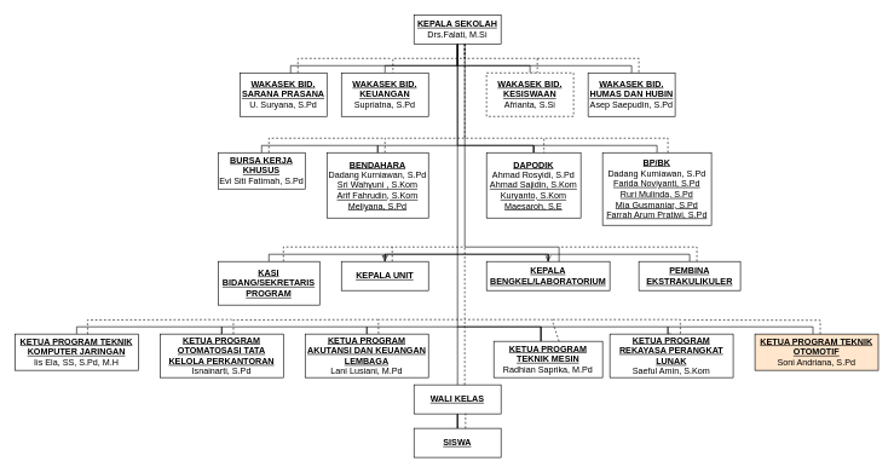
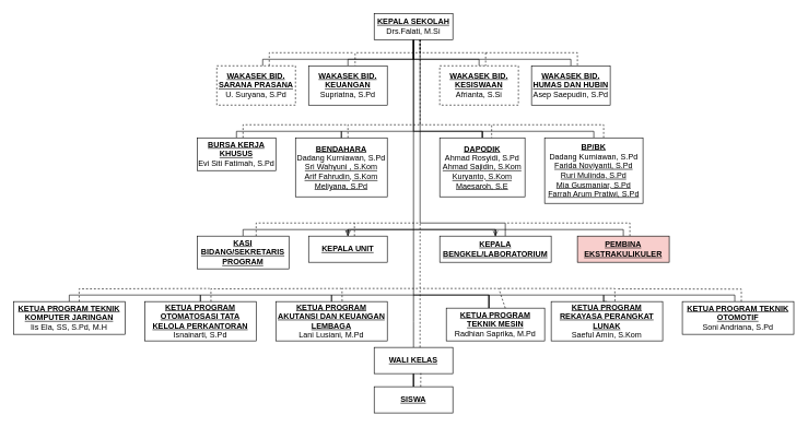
  <mxCell id="0" />
  <mxCell id="1" parent="0" />
  <mxCell id="2" style="edgeStyle=orthogonalEdgeStyle;rounded=0;orthogonalLoop=1;jettySize=auto;html=1;endArrow=none;endFill=0;" edge="1" parent="1" source="12" target="17"><mxGeometry relative="1" as="geometry"><Array as="points"><mxPoint x="630" y="90" /><mxPoint x="730" y="90" /></Array></mxGeometry></mxCell>
  <mxCell id="3" style="edgeStyle=orthogonalEdgeStyle;rounded=0;orthogonalLoop=1;jettySize=auto;html=1;entryX=0.5;entryY=0;entryDx=0;entryDy=0;endArrow=none;endFill=0;strokeWidth=1;" edge="1" parent="1" source="12" target="18"><mxGeometry relative="1" as="geometry"><Array as="points"><mxPoint x="630" y="90" /><mxPoint x="870" y="90" /></Array></mxGeometry></mxCell>
  <mxCell id="4" style="edgeStyle=orthogonalEdgeStyle;rounded=0;orthogonalLoop=1;jettySize=auto;html=1;endArrow=none;endFill=0;strokeWidth=1;" edge="1" parent="1" source="12" target="15"><mxGeometry relative="1" as="geometry"><Array as="points"><mxPoint x="630" y="90" /><mxPoint x="530" y="90" /></Array></mxGeometry></mxCell>
  <mxCell id="5" style="edgeStyle=orthogonalEdgeStyle;rounded=0;orthogonalLoop=1;jettySize=auto;html=1;entryX=0.583;entryY=0.167;entryDx=0;entryDy=0;entryPerimeter=0;endArrow=none;endFill=0;strokeWidth=1;" edge="1" parent="1" source="12" target="14"><mxGeometry relative="1" as="geometry"><Array as="points"><mxPoint x="630" y="90" /><mxPoint x="400" y="90" /></Array></mxGeometry></mxCell>
  <mxCell id="6" style="edgeStyle=orthogonalEdgeStyle;rounded=0;orthogonalLoop=1;jettySize=auto;html=1;endArrow=none;endFill=0;strokeWidth=1;" edge="1" parent="1" source="12" target="23"><mxGeometry relative="1" as="geometry"><Array as="points"><mxPoint x="630" y="200" /><mxPoint x="735" y="200" /></Array></mxGeometry></mxCell>
  <mxCell id="7" style="edgeStyle=orthogonalEdgeStyle;rounded=0;orthogonalLoop=1;jettySize=auto;html=1;endArrow=none;endFill=0;strokeWidth=1;" edge="1" parent="1" source="12" target="20"><mxGeometry relative="1" as="geometry"><Array as="points"><mxPoint x="630" y="200" /><mxPoint x="520" y="200" /></Array></mxGeometry></mxCell>
  <mxCell id="8" style="edgeStyle=orthogonalEdgeStyle;rounded=0;orthogonalLoop=1;jettySize=auto;html=1;entryX=0.5;entryY=0;entryDx=0;entryDy=0;endArrow=none;endFill=0;strokeWidth=1;dashed=1;" edge="1" parent="1" source="12" target="17"><mxGeometry relative="1" as="geometry"><Array as="points"><mxPoint x="640" y="80" /><mxPoint x="740" y="80" /><mxPoint x="740" y="100" /></Array></mxGeometry></mxCell>
  <mxCell id="9" style="edgeStyle=orthogonalEdgeStyle;rounded=0;orthogonalLoop=1;jettySize=auto;html=1;dashed=1;endArrow=none;endFill=0;strokeWidth=1;" edge="1" parent="1" source="12" target="15"><mxGeometry relative="1" as="geometry"><Array as="points"><mxPoint x="640" y="80" /><mxPoint x="541" y="80" /></Array></mxGeometry></mxCell>
  <mxCell id="10" style="edgeStyle=orthogonalEdgeStyle;rounded=0;orthogonalLoop=1;jettySize=auto;html=1;entryX=0.609;entryY=0.016;entryDx=0;entryDy=0;entryPerimeter=0;dashed=1;endArrow=none;endFill=0;strokeWidth=1;" edge="1" parent="1" source="12" target="23"><mxGeometry relative="1" as="geometry"><Array as="points"><mxPoint x="640" y="190" /><mxPoint x="749" y="190" /></Array></mxGeometry></mxCell>
  <mxCell id="11" style="edgeStyle=orthogonalEdgeStyle;rounded=0;orthogonalLoop=1;jettySize=auto;html=1;entryX=0.588;entryY=0.25;entryDx=0;entryDy=0;entryPerimeter=0;dashed=0;endArrow=none;endFill=0;strokeWidth=1;" edge="1" parent="1" source="12" target="33"><mxGeometry relative="1" as="geometry"><Array as="points"><mxPoint x="640" y="340" /><mxPoint x="770" y="340" /></Array></mxGeometry></mxCell>
  <mxCell id="12" value="&lt;b&gt;&lt;u&gt;KEPALA SEKOLAH&lt;br&gt;&lt;/u&gt;&lt;/b&gt;Drs.Falati, M.Si" style="rounded=0;whiteSpace=wrap;html=1;" parent="1" vertex="1"><mxGeometry x="570" y="20" width="120" height="40" as="geometry" /></mxCell>
  <mxCell id="13" value="" style="edgeStyle=orthogonalEdgeStyle;rounded=0;orthogonalLoop=1;jettySize=auto;html=1;dashed=1;endArrow=none;endFill=0;strokeWidth=1;" edge="1" parent="1" source="14"><mxGeometry relative="1" as="geometry"><mxPoint x="540" y="80" as="targetPoint" /><Array as="points"><mxPoint x="410" y="80" /><mxPoint x="540" y="80" /></Array></mxGeometry></mxCell>
- <mxCell id="14" value="&lt;u style=&quot;font-weight: bold;&quot;&gt;WAKASEK BID. SARANA PRASANA&lt;/u&gt;&lt;br&gt;&lt;div&gt;U. Suryana, S.Pd&lt;/div&gt;" style="rounded=0;whiteSpace=wrap;html=1;" parent="1" vertex="1"><mxGeometry x="330" y="100" width="120" height="60" as="geometry" /></mxCell>
+ <mxCell id="14" value="&lt;u style=&quot;font-weight: bold;&quot;&gt;WAKASEK BID. SARANA PRASANA&lt;/u&gt;&lt;br&gt;&lt;div&gt;U. Suryana, S.Pd&lt;/div&gt;" style="rounded=0;whiteSpace=wrap;html=1;dashed=1;" parent="1" vertex="1"><mxGeometry x="330" y="100" width="120" height="60" as="geometry" /></mxCell>
  <mxCell id="15" value="&lt;u style=&quot;font-weight: bold;&quot;&gt;WAKASEK BID. KEUANGAN&lt;/u&gt;&lt;br&gt;&lt;div&gt;&lt;div&gt;Supriatna, S.Pd&lt;/div&gt;&lt;/div&gt;" style="rounded=0;whiteSpace=wrap;html=1;" parent="1" vertex="1"><mxGeometry x="470" y="100" width="120" height="60" as="geometry" /></mxCell>
  <mxCell id="16" value="" style="edgeStyle=orthogonalEdgeStyle;rounded=0;orthogonalLoop=1;jettySize=auto;html=1;dashed=1;endArrow=none;endFill=0;strokeWidth=1;" edge="1" parent="1" target="18"><mxGeometry relative="1" as="geometry"><mxPoint x="740" y="80" as="sourcePoint" /><Array as="points"><mxPoint x="740" y="80" /><mxPoint x="880" y="80" /></Array></mxGeometry></mxCell>
  <mxCell id="17" value="&lt;u style=&quot;font-weight: bold;&quot;&gt;WAKASEK BID. KESISWAAN&lt;/u&gt;&lt;br&gt;&lt;div&gt;&lt;div&gt;Afrianta, S.Si&lt;/div&gt;&lt;/div&gt;" style="rounded=0;whiteSpace=wrap;html=1;dashed=1;" parent="1" vertex="1"><mxGeometry x="670" y="100" width="120" height="60" as="geometry" /></mxCell>
  <mxCell id="18" value="&lt;u style=&quot;font-weight: bold;&quot;&gt;WAKASEK BID. HUMAS DAN HUBIN&lt;/u&gt;&lt;br&gt;&lt;div&gt;&lt;div&gt;Asep Saepudin, S.Pd&lt;/div&gt;&lt;/div&gt;" style="rounded=0;whiteSpace=wrap;html=1;" parent="1" vertex="1"><mxGeometry x="810" y="100" width="120" height="60" as="geometry" /></mxCell>
  <mxCell id="19" style="edgeStyle=orthogonalEdgeStyle;rounded=0;orthogonalLoop=1;jettySize=auto;html=1;dashed=1;endArrow=none;endFill=0;strokeWidth=1;" edge="1" parent="1" source="20"><mxGeometry relative="1" as="geometry"><mxPoint x="640" y="190" as="targetPoint" /><Array as="points"><mxPoint x="530" y="190" /></Array></mxGeometry></mxCell>
  <mxCell id="20" value="&lt;u style=&quot;font-weight: bold;&quot;&gt;BENDAHARA&lt;/u&gt;&lt;br&gt;&lt;div style=&quot;&quot;&gt;Dadang Kurniawan, S.Pd&lt;/div&gt;&lt;div style=&quot;&quot;&gt;&lt;div style=&quot;text-decoration-line: underline;&quot;&gt;Sri Wahyuni , S.Kom&lt;/div&gt;&lt;div style=&quot;&quot;&gt;&lt;div style=&quot;&quot;&gt;&lt;u&gt;Arif Fahrudin, S.Kom&lt;/u&gt;&lt;/div&gt;&lt;/div&gt;&lt;div style=&quot;text-decoration-line: underline;&quot;&gt;&lt;span style=&quot;background-color: initial;&quot;&gt;Meliyana, S.Pd&lt;/span&gt;&lt;br&gt;&lt;/div&gt;&lt;/div&gt;" style="rounded=0;whiteSpace=wrap;html=1;" parent="1" vertex="1"><mxGeometry x="450" y="210" width="140" height="90" as="geometry" /></mxCell>
  <mxCell id="21" style="edgeStyle=orthogonalEdgeStyle;rounded=0;orthogonalLoop=1;jettySize=auto;html=1;entryX=0.5;entryY=0;entryDx=0;entryDy=0;endArrow=none;endFill=0;strokeWidth=1;" edge="1" parent="1" source="23" target="28"><mxGeometry relative="1" as="geometry"><Array as="points"><mxPoint x="735" y="200" /><mxPoint x="905" y="200" /></Array></mxGeometry></mxCell>
  <mxCell id="22" style="edgeStyle=orthogonalEdgeStyle;rounded=0;orthogonalLoop=1;jettySize=auto;html=1;entryX=0.5;entryY=0;entryDx=0;entryDy=0;endArrow=none;endFill=0;strokeWidth=1;" edge="1" parent="1" source="23" target="33"><mxGeometry relative="1" as="geometry"><Array as="points"><mxPoint x="735" y="200" /><mxPoint x="630" y="200" /><mxPoint x="630" y="350" /><mxPoint x="755" y="350" /></Array></mxGeometry></mxCell>
  <mxCell id="23" value="&lt;u style=&quot;font-weight: bold;&quot;&gt;DAPODIK&lt;/u&gt;&lt;br&gt;&lt;div style=&quot;&quot;&gt;Ahmad Rosyidi, S.Pd&lt;/div&gt;&lt;div style=&quot;&quot;&gt;&lt;div style=&quot;text-decoration-line: underline;&quot;&gt;Ahmad Sajidin, S.Kom&lt;/div&gt;&lt;div style=&quot;&quot;&gt;&lt;div style=&quot;&quot;&gt;&lt;u&gt;Kuryanto, S.Kom&lt;/u&gt;&lt;/div&gt;&lt;/div&gt;&lt;div style=&quot;text-decoration-line: underline;&quot;&gt;&lt;div&gt;Maesaroh, S.E&lt;/div&gt;&lt;/div&gt;&lt;/div&gt;" style="rounded=0;whiteSpace=wrap;html=1;" vertex="1" parent="1"><mxGeometry x="670" y="210" width="130" height="90" as="geometry" /></mxCell>
  <mxCell id="24" style="edgeStyle=orthogonalEdgeStyle;rounded=0;orthogonalLoop=1;jettySize=auto;html=1;endArrow=none;endFill=0;strokeWidth=1;" edge="1" parent="1" source="26" target="20"><mxGeometry relative="1" as="geometry"><Array as="points"><mxPoint x="360" y="200" /><mxPoint x="520" y="200" /></Array></mxGeometry></mxCell>
  <mxCell id="25" style="edgeStyle=orthogonalEdgeStyle;rounded=0;orthogonalLoop=1;jettySize=auto;html=1;dashed=1;endArrow=none;endFill=0;strokeWidth=1;" edge="1" parent="1" source="26"><mxGeometry relative="1" as="geometry"><mxPoint x="530" y="190" as="targetPoint" /><Array as="points"><mxPoint x="370" y="190" /></Array></mxGeometry></mxCell>
  <mxCell id="26" value="&lt;u style=&quot;font-weight: bold;&quot;&gt;BURSA KERJA KHUSUS&lt;/u&gt;&lt;br&gt;&lt;div style=&quot;&quot;&gt;Evi Siti Fatimah, S.Pd&lt;/div&gt;" style="rounded=0;whiteSpace=wrap;html=1;" vertex="1" parent="1"><mxGeometry x="300" y="210" width="120" height="50" as="geometry" /></mxCell>
  <mxCell id="27" style="edgeStyle=orthogonalEdgeStyle;rounded=0;orthogonalLoop=1;jettySize=auto;html=1;dashed=1;endArrow=none;endFill=0;strokeWidth=1;" edge="1" parent="1" source="28"><mxGeometry relative="1" as="geometry"><mxPoint x="750" y="190" as="targetPoint" /><Array as="points"><mxPoint x="920" y="190" /></Array></mxGeometry></mxCell>
  <mxCell id="28" value="&lt;u style=&quot;font-weight: bold;&quot;&gt;BP/BK&lt;/u&gt;&lt;br&gt;&lt;div style=&quot;&quot;&gt;Dadang Kurniawan, S.Pd&lt;/div&gt;&lt;div style=&quot;&quot;&gt;&lt;div style=&quot;text-decoration-line: underline;&quot;&gt;Farida Noviyanti, S.Pd&lt;/div&gt;&lt;div style=&quot;&quot;&gt;&lt;div style=&quot;&quot;&gt;&lt;u&gt;Ruri Mulinda, S.Pd&lt;/u&gt;&lt;/div&gt;&lt;/div&gt;&lt;div style=&quot;&quot;&gt;&lt;div style=&quot;text-decoration-line: underline;&quot;&gt;Mia Gusmaniar, S.Pd&lt;/div&gt;&lt;div style=&quot;&quot;&gt;&lt;div style=&quot;&quot;&gt;&lt;u&gt;Farrah Arum Pratiwi, S.Pd&lt;/u&gt;&lt;/div&gt;&lt;/div&gt;&lt;/div&gt;&lt;/div&gt;" style="rounded=0;whiteSpace=wrap;html=1;" vertex="1" parent="1"><mxGeometry x="830" y="210" width="150" height="100" as="geometry" /></mxCell>
  <mxCell id="29" value="" style="edgeStyle=orthogonalEdgeStyle;rounded=0;orthogonalLoop=1;jettySize=auto;html=1;endArrow=open;endFill=0;strokeWidth=1;" edge="1" parent="1" source="32" target="33"><mxGeometry relative="1" as="geometry"><Array as="points"><mxPoint x="530" y="350" /><mxPoint x="755" y="350" /></Array></mxGeometry></mxCell>
  <mxCell id="30" style="edgeStyle=orthogonalEdgeStyle;rounded=0;orthogonalLoop=1;jettySize=auto;html=1;endArrow=none;endFill=0;strokeWidth=1;" edge="1" parent="1" source="32" target="47"><mxGeometry relative="1" as="geometry"><Array as="points"><mxPoint x="530" y="350" /><mxPoint x="630" y="350" /><mxPoint x="630" y="450" /><mxPoint x="745" y="450" /></Array></mxGeometry></mxCell>
  <mxCell id="31" style="edgeStyle=orthogonalEdgeStyle;rounded=0;orthogonalLoop=1;jettySize=auto;html=1;dashed=1;endArrow=none;endFill=0;strokeWidth=1;" edge="1" parent="1" source="32"><mxGeometry relative="1" as="geometry"><mxPoint x="640" y="340" as="targetPoint" /><Array as="points"><mxPoint x="540" y="340" /></Array></mxGeometry></mxCell>
  <mxCell id="32" value="&lt;b&gt;&lt;u&gt;KEPALA UNIT&lt;/u&gt;&lt;/b&gt;" style="rounded=0;whiteSpace=wrap;html=1;" vertex="1" parent="1"><mxGeometry x="470" y="360" width="120" height="40" as="geometry" /></mxCell>
  <mxCell id="33" value="&lt;b&gt;&lt;u&gt;KEPALA BENGKEL/LABORATORIUM&lt;/u&gt;&lt;/b&gt;" style="rounded=0;whiteSpace=wrap;html=1;" vertex="1" parent="1"><mxGeometry x="670" y="360" width="170" height="40" as="geometry" /></mxCell>
  <mxCell id="34" value="" style="edgeStyle=orthogonalEdgeStyle;rounded=0;orthogonalLoop=1;jettySize=auto;html=1;endArrow=classic;endFill=0;strokeWidth=1;" edge="1" parent="1" source="36" target="32"><mxGeometry relative="1" as="geometry"><Array as="points"><mxPoint x="370" y="350" /><mxPoint x="530" y="350" /></Array></mxGeometry></mxCell>
  <mxCell id="35" style="edgeStyle=orthogonalEdgeStyle;rounded=0;orthogonalLoop=1;jettySize=auto;html=1;dashed=1;endArrow=none;endFill=0;strokeWidth=1;" edge="1" parent="1" source="36"><mxGeometry relative="1" as="geometry"><mxPoint x="540" y="340" as="targetPoint" /><Array as="points"><mxPoint x="390" y="340" /></Array></mxGeometry></mxCell>
- <mxCell id="36" value="&lt;b&gt;&lt;u&gt;KASI BIDANG/SEKRETARIS PROGRAM&lt;/u&gt;&lt;/b&gt;" style="rounded=0;whiteSpace=wrap;html=1;" vertex="1" parent="1"><mxGeometry x="300" y="360" width="140" height="60" as="geometry" /></mxCell>
+ <mxCell id="36" value="&lt;b&gt;&lt;u&gt;KASI BIDANG/SEKRETARIS PROGRAM&lt;/u&gt;&lt;/b&gt;" style="rounded=0;whiteSpace=wrap;html=1;" vertex="1" parent="1"><mxGeometry x="300" y="360" width="140" height="50" as="geometry" /></mxCell>
  <mxCell id="37" value="" style="edgeStyle=orthogonalEdgeStyle;rounded=0;orthogonalLoop=1;jettySize=auto;html=1;endArrow=none;endFill=0;strokeWidth=1;" edge="1" parent="1" source="39" target="33"><mxGeometry relative="1" as="geometry"><Array as="points"><mxPoint x="950" y="350" /><mxPoint x="755" y="350" /></Array></mxGeometry></mxCell>
  <mxCell id="38" style="edgeStyle=orthogonalEdgeStyle;rounded=0;orthogonalLoop=1;jettySize=auto;html=1;dashed=1;endArrow=none;endFill=0;strokeWidth=1;" edge="1" parent="1" source="39"><mxGeometry relative="1" as="geometry"><mxPoint x="770" y="340" as="targetPoint" /><Array as="points"><mxPoint x="960" y="340" /></Array></mxGeometry></mxCell>
- <mxCell id="39" value="&lt;b&gt;&lt;u&gt;PEMBINA EKSTRAKULIKULER&lt;/u&gt;&lt;/b&gt;" style="rounded=0;whiteSpace=wrap;html=1;" vertex="1" parent="1"><mxGeometry x="880" y="360" width="140" height="40" as="geometry" /></mxCell>
+ <mxCell id="39" value="&lt;b&gt;&lt;u&gt;PEMBINA EKSTRAKULIKULER&lt;/u&gt;&lt;/b&gt;" style="rounded=0;whiteSpace=wrap;html=1;fillColor=#f8cecc;" vertex="1" parent="1"><mxGeometry x="880" y="360" width="140" height="40" as="geometry" /></mxCell>
  <mxCell id="40" value="" style="edgeStyle=orthogonalEdgeStyle;rounded=0;orthogonalLoop=1;jettySize=auto;html=1;endArrow=none;endFill=0;strokeWidth=1;" edge="1" parent="1" source="41" target="43"><mxGeometry relative="1" as="geometry"><Array as="points"><mxPoint x="105" y="450" /><mxPoint x="305" y="450" /></Array></mxGeometry></mxCell>
  <mxCell id="41" value="&lt;div&gt;&lt;b&gt;&lt;u&gt;KETUA PROGRAM TEKNIK KOMPUTER JARINGAN&lt;/u&gt;&lt;/b&gt;&lt;/div&gt;&lt;div&gt;&lt;div style=&quot;&quot;&gt;Iis Ela, SS, S.Pd, M.H&lt;/div&gt;&lt;/div&gt;" style="rounded=0;whiteSpace=wrap;html=1;" vertex="1" parent="1"><mxGeometry x="20" y="460" width="170" height="50" as="geometry" /></mxCell>
  <mxCell id="42" value="" style="edgeStyle=orthogonalEdgeStyle;rounded=0;orthogonalLoop=1;jettySize=auto;html=1;endArrow=none;endFill=0;strokeWidth=1;" edge="1" parent="1" source="43" target="45"><mxGeometry relative="1" as="geometry"><Array as="points"><mxPoint x="305" y="450" /><mxPoint x="505" y="450" /></Array></mxGeometry></mxCell>
  <mxCell id="43" value="&lt;div&gt;&lt;b&gt;&lt;u&gt;KETUA PROGRAM OTOMATOSASI TATA KELOLA PERKANTORAN&lt;/u&gt;&lt;/b&gt;&lt;/div&gt;&lt;div&gt;&lt;div style=&quot;&quot;&gt;&lt;div&gt;Isnainarti, S.Pd&lt;/div&gt;&lt;/div&gt;&lt;/div&gt;" style="rounded=0;whiteSpace=wrap;html=1;" vertex="1" parent="1"><mxGeometry x="220" y="460" width="170" height="60" as="geometry" /></mxCell>
  <mxCell id="44" value="" style="edgeStyle=orthogonalEdgeStyle;rounded=0;orthogonalLoop=1;jettySize=auto;html=1;endArrow=none;endFill=0;strokeWidth=1;" edge="1" parent="1" source="45" target="47"><mxGeometry relative="1" as="geometry"><Array as="points"><mxPoint x="505" y="450" /><mxPoint x="745" y="450" /></Array></mxGeometry></mxCell>
  <mxCell id="45" value="&lt;div&gt;&lt;b&gt;&lt;u&gt;KETUA PROGRAM AKUTANSI DAN KEUANGAN LEMBAGA&lt;/u&gt;&lt;/b&gt;&lt;/div&gt;&lt;div&gt;&lt;div style=&quot;&quot;&gt;&lt;div&gt;Lani Lusiani, M.Pd&lt;/div&gt;&lt;/div&gt;&lt;/div&gt;" style="rounded=0;whiteSpace=wrap;html=1;" vertex="1" parent="1"><mxGeometry x="420" y="460" width="170" height="60" as="geometry" /></mxCell>
  <mxCell id="46" value="" style="edgeStyle=orthogonalEdgeStyle;rounded=0;orthogonalLoop=1;jettySize=auto;html=1;endArrow=none;endFill=0;strokeWidth=1;entryX=0.5;entryY=0;entryDx=0;entryDy=0;" edge="1" parent="1" source="47" target="48"><mxGeometry relative="1" as="geometry"><mxPoint x="920" y="450" as="targetPoint" /><Array as="points"><mxPoint x="745" y="450" /><mxPoint x="920" y="450" /><mxPoint x="920" y="460" /></Array></mxGeometry></mxCell>
  <mxCell id="47" value="&lt;div&gt;&lt;b&gt;&lt;u&gt;KETUA PROGRAM TEKNIK MESIN&lt;/u&gt;&lt;/b&gt;&lt;/div&gt;&lt;div&gt;&lt;div style=&quot;&quot;&gt;Radhian Saprika, M.Pd&lt;/div&gt;&lt;/div&gt;" style="rounded=0;whiteSpace=wrap;html=1;" vertex="1" parent="1"><mxGeometry x="680" y="470" width="150" height="50" as="geometry" /></mxCell>
  <mxCell id="48" value="&lt;div&gt;&lt;b&gt;&lt;u&gt;KETUA PROGRAM REKAYASA PERANGKAT LUNAK&lt;/u&gt;&lt;/b&gt;&lt;/div&gt;&lt;div&gt;&lt;div style=&quot;&quot;&gt;Saeful Amin, S.Kom&lt;/div&gt;&lt;/div&gt;" style="rounded=0;whiteSpace=wrap;html=1;" vertex="1" parent="1"><mxGeometry x="840" y="460" width="170" height="60" as="geometry" /></mxCell>
  <mxCell id="49" value="" style="edgeStyle=orthogonalEdgeStyle;rounded=0;orthogonalLoop=1;jettySize=auto;html=1;endArrow=none;endFill=0;strokeWidth=1;" edge="1" parent="1" source="50" target="48"><mxGeometry relative="1" as="geometry"><Array as="points"><mxPoint x="1120" y="450" /><mxPoint x="920" y="450" /></Array></mxGeometry></mxCell>
- <mxCell id="50" value="&lt;div&gt;&lt;b&gt;&lt;u&gt;KETUA PROGRAM TEKNIK OTOMOTIF&lt;/u&gt;&lt;/b&gt;&lt;/div&gt;&lt;div&gt;&lt;div style=&quot;&quot;&gt;&lt;div&gt;Soni Andriana, S.Pd&lt;/div&gt;&lt;/div&gt;&lt;/div&gt;" style="rounded=0;whiteSpace=wrap;html=1;fillColor=#ffe6cc;" vertex="1" parent="1"><mxGeometry x="1040" y="460" width="170" height="50" as="geometry" /></mxCell>
+ <mxCell id="50" value="&lt;div&gt;&lt;b&gt;&lt;u&gt;KETUA PROGRAM TEKNIK OTOMOTIF&lt;/u&gt;&lt;/b&gt;&lt;/div&gt;&lt;div&gt;&lt;div style=&quot;&quot;&gt;&lt;div&gt;Soni Andriana, S.Pd&lt;/div&gt;&lt;/div&gt;&lt;/div&gt;" style="rounded=0;whiteSpace=wrap;html=1;" vertex="1" parent="1"><mxGeometry x="1040" y="460" width="170" height="50" as="geometry" /></mxCell>
  <mxCell id="51" style="edgeStyle=orthogonalEdgeStyle;rounded=0;orthogonalLoop=1;jettySize=auto;html=1;endArrow=none;endFill=0;strokeWidth=1;" edge="1" parent="1" source="53"><mxGeometry relative="1" as="geometry"><mxPoint x="630" y="450" as="targetPoint" /></mxGeometry></mxCell>
  <mxCell id="52" value="" style="edgeStyle=orthogonalEdgeStyle;rounded=0;orthogonalLoop=1;jettySize=auto;html=1;endArrow=none;endFill=0;strokeWidth=1;" edge="1" parent="1" source="53" target="54"><mxGeometry relative="1" as="geometry" /></mxCell>
  <mxCell id="53" value="&lt;b&gt;&lt;u&gt;WALI KELAS&lt;/u&gt;&lt;/b&gt;" style="rounded=0;whiteSpace=wrap;html=1;" vertex="1" parent="1"><mxGeometry x="570" y="530" width="120" height="40" as="geometry" /></mxCell>
  <mxCell id="54" value="&lt;b&gt;&lt;u&gt;SISWA&lt;/u&gt;&lt;/b&gt;" style="rounded=0;whiteSpace=wrap;html=1;" vertex="1" parent="1"><mxGeometry x="570" y="590" width="120" height="40" as="geometry" /></mxCell>
  <mxCell id="55" value="" style="endArrow=none;dashed=1;html=1;rounded=0;strokeWidth=1;exitX=0.583;exitY=0;exitDx=0;exitDy=0;exitPerimeter=0;" edge="1" parent="1" source="53"><mxGeometry width="50" height="50" relative="1" as="geometry"><mxPoint x="730" y="640" as="sourcePoint" /><mxPoint x="640" y="340" as="targetPoint" /></mxGeometry></mxCell>
  <mxCell id="56" value="" style="endArrow=none;dashed=1;html=1;rounded=0;strokeWidth=1;exitX=0.6;exitY=0;exitDx=0;exitDy=0;exitPerimeter=0;" edge="1" parent="1" source="47"><mxGeometry width="50" height="50" relative="1" as="geometry"><mxPoint x="760" y="440" as="sourcePoint" /><mxPoint x="640" y="440" as="targetPoint" /><Array as="points"><mxPoint x="760" y="440" /></Array></mxGeometry></mxCell>
  <mxCell id="57" value="" style="endArrow=none;dashed=1;html=1;rounded=0;strokeWidth=1;exitX=0.572;exitY=-0.01;exitDx=0;exitDy=0;exitPerimeter=0;" edge="1" parent="1" source="48"><mxGeometry width="50" height="50" relative="1" as="geometry"><mxPoint x="880" y="460" as="sourcePoint" /><mxPoint x="760" y="440" as="targetPoint" /><Array as="points"><mxPoint x="937" y="440" /></Array></mxGeometry></mxCell>
  <mxCell id="58" value="" style="endArrow=none;dashed=1;html=1;rounded=0;strokeWidth=1;" edge="1" parent="1"><mxGeometry width="50" height="50" relative="1" as="geometry"><mxPoint x="1130" y="460" as="sourcePoint" /><mxPoint x="940" y="440.6" as="targetPoint" /><Array as="points"><mxPoint x="1130" y="441" /></Array></mxGeometry></mxCell>
  <mxCell id="59" value="" style="endArrow=none;dashed=1;html=1;rounded=0;strokeWidth=1;exitX=0.595;exitY=-0.01;exitDx=0;exitDy=0;exitPerimeter=0;" edge="1" parent="1" source="45"><mxGeometry width="50" height="50" relative="1" as="geometry"><mxPoint x="649.96" y="550" as="sourcePoint" /><mxPoint x="640" y="440" as="targetPoint" /><Array as="points"><mxPoint x="521" y="440" /></Array></mxGeometry></mxCell>
  <mxCell id="60" value="" style="endArrow=none;dashed=1;html=1;rounded=0;strokeWidth=1;exitX=0.595;exitY=-0.01;exitDx=0;exitDy=0;exitPerimeter=0;" edge="1" parent="1"><mxGeometry width="50" height="50" relative="1" as="geometry"><mxPoint x="321.15" y="460" as="sourcePoint" /><mxPoint x="520" y="440" as="targetPoint" /><Array as="points"><mxPoint x="321" y="440.6" /></Array></mxGeometry></mxCell>
  <mxCell id="61" value="" style="endArrow=none;dashed=1;html=1;rounded=0;strokeWidth=1;exitX=0.595;exitY=-0.01;exitDx=0;exitDy=0;exitPerimeter=0;" edge="1" parent="1"><mxGeometry width="50" height="50" relative="1" as="geometry"><mxPoint x="120.15" y="460" as="sourcePoint" /><mxPoint x="319" y="440" as="targetPoint" /><Array as="points"><mxPoint x="120" y="440.6" /></Array></mxGeometry></mxCell>
  <mxCell id="62" value="" style="endArrow=none;dashed=1;html=1;rounded=0;strokeWidth=1;entryX=0.593;entryY=0.985;entryDx=0;entryDy=0;entryPerimeter=0;" edge="1" parent="1" target="53"><mxGeometry width="50" height="50" relative="1" as="geometry"><mxPoint x="641" y="590" as="sourcePoint" /><mxPoint x="670" y="520" as="targetPoint" /></mxGeometry></mxCell>
